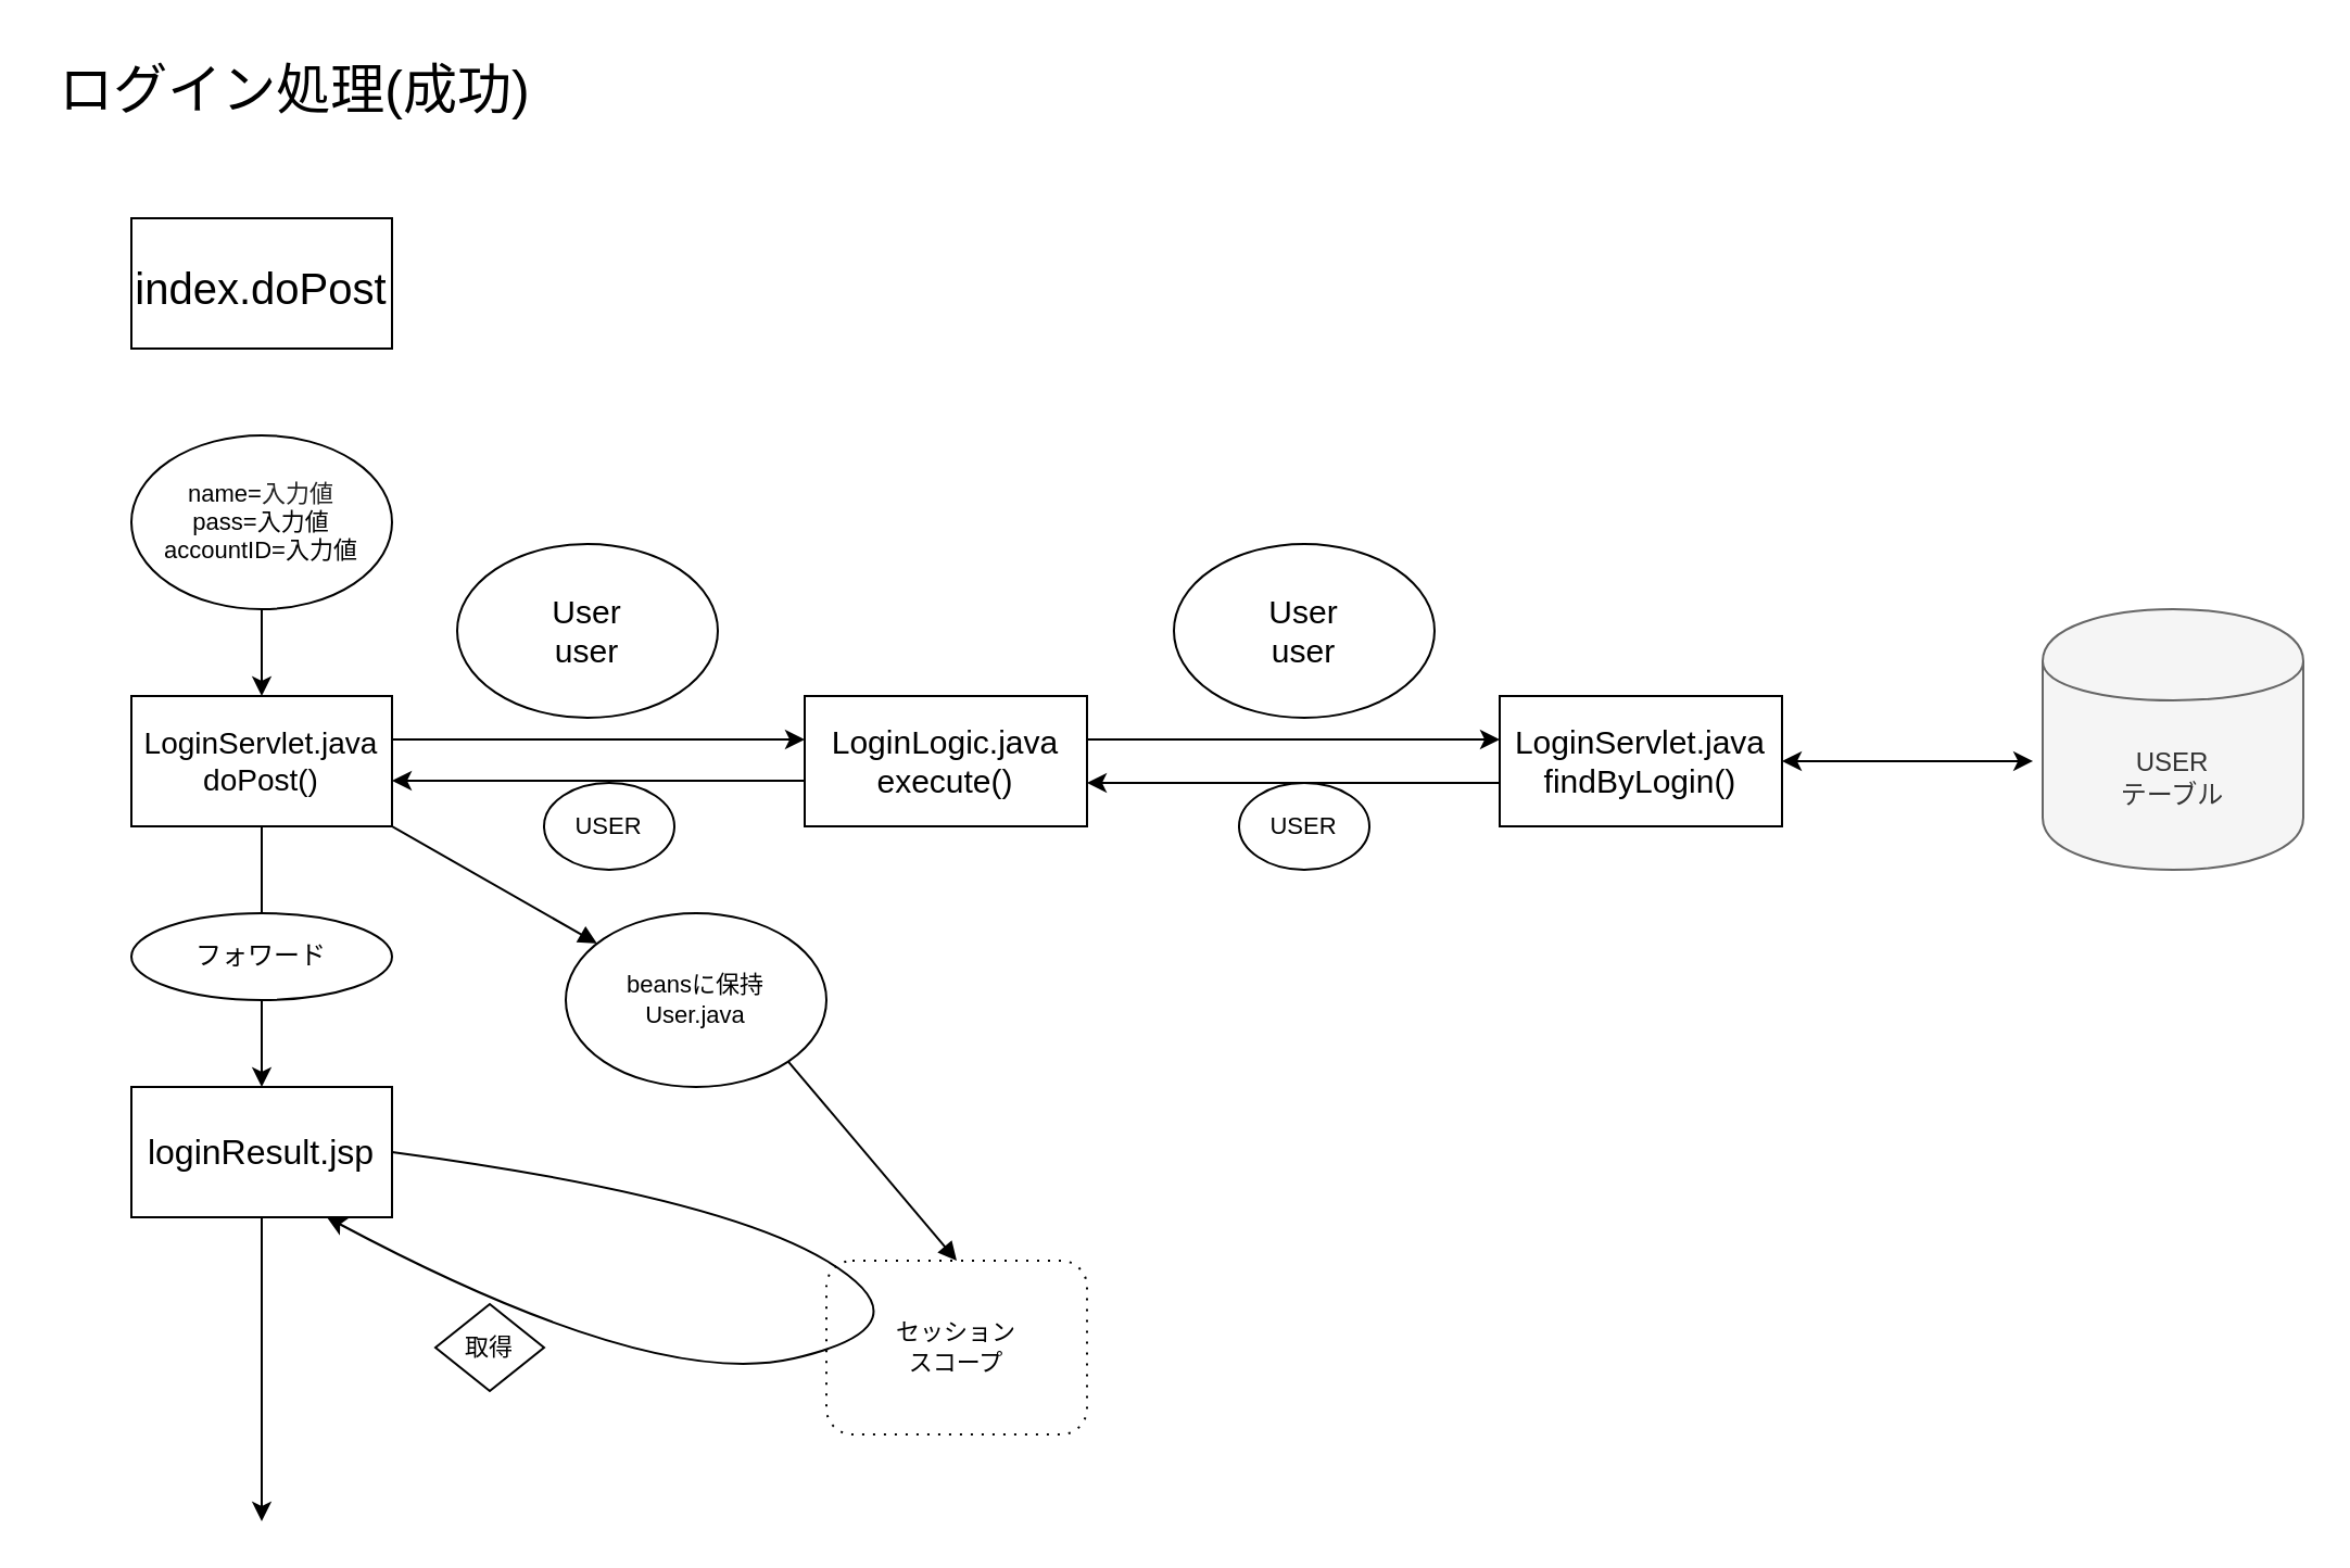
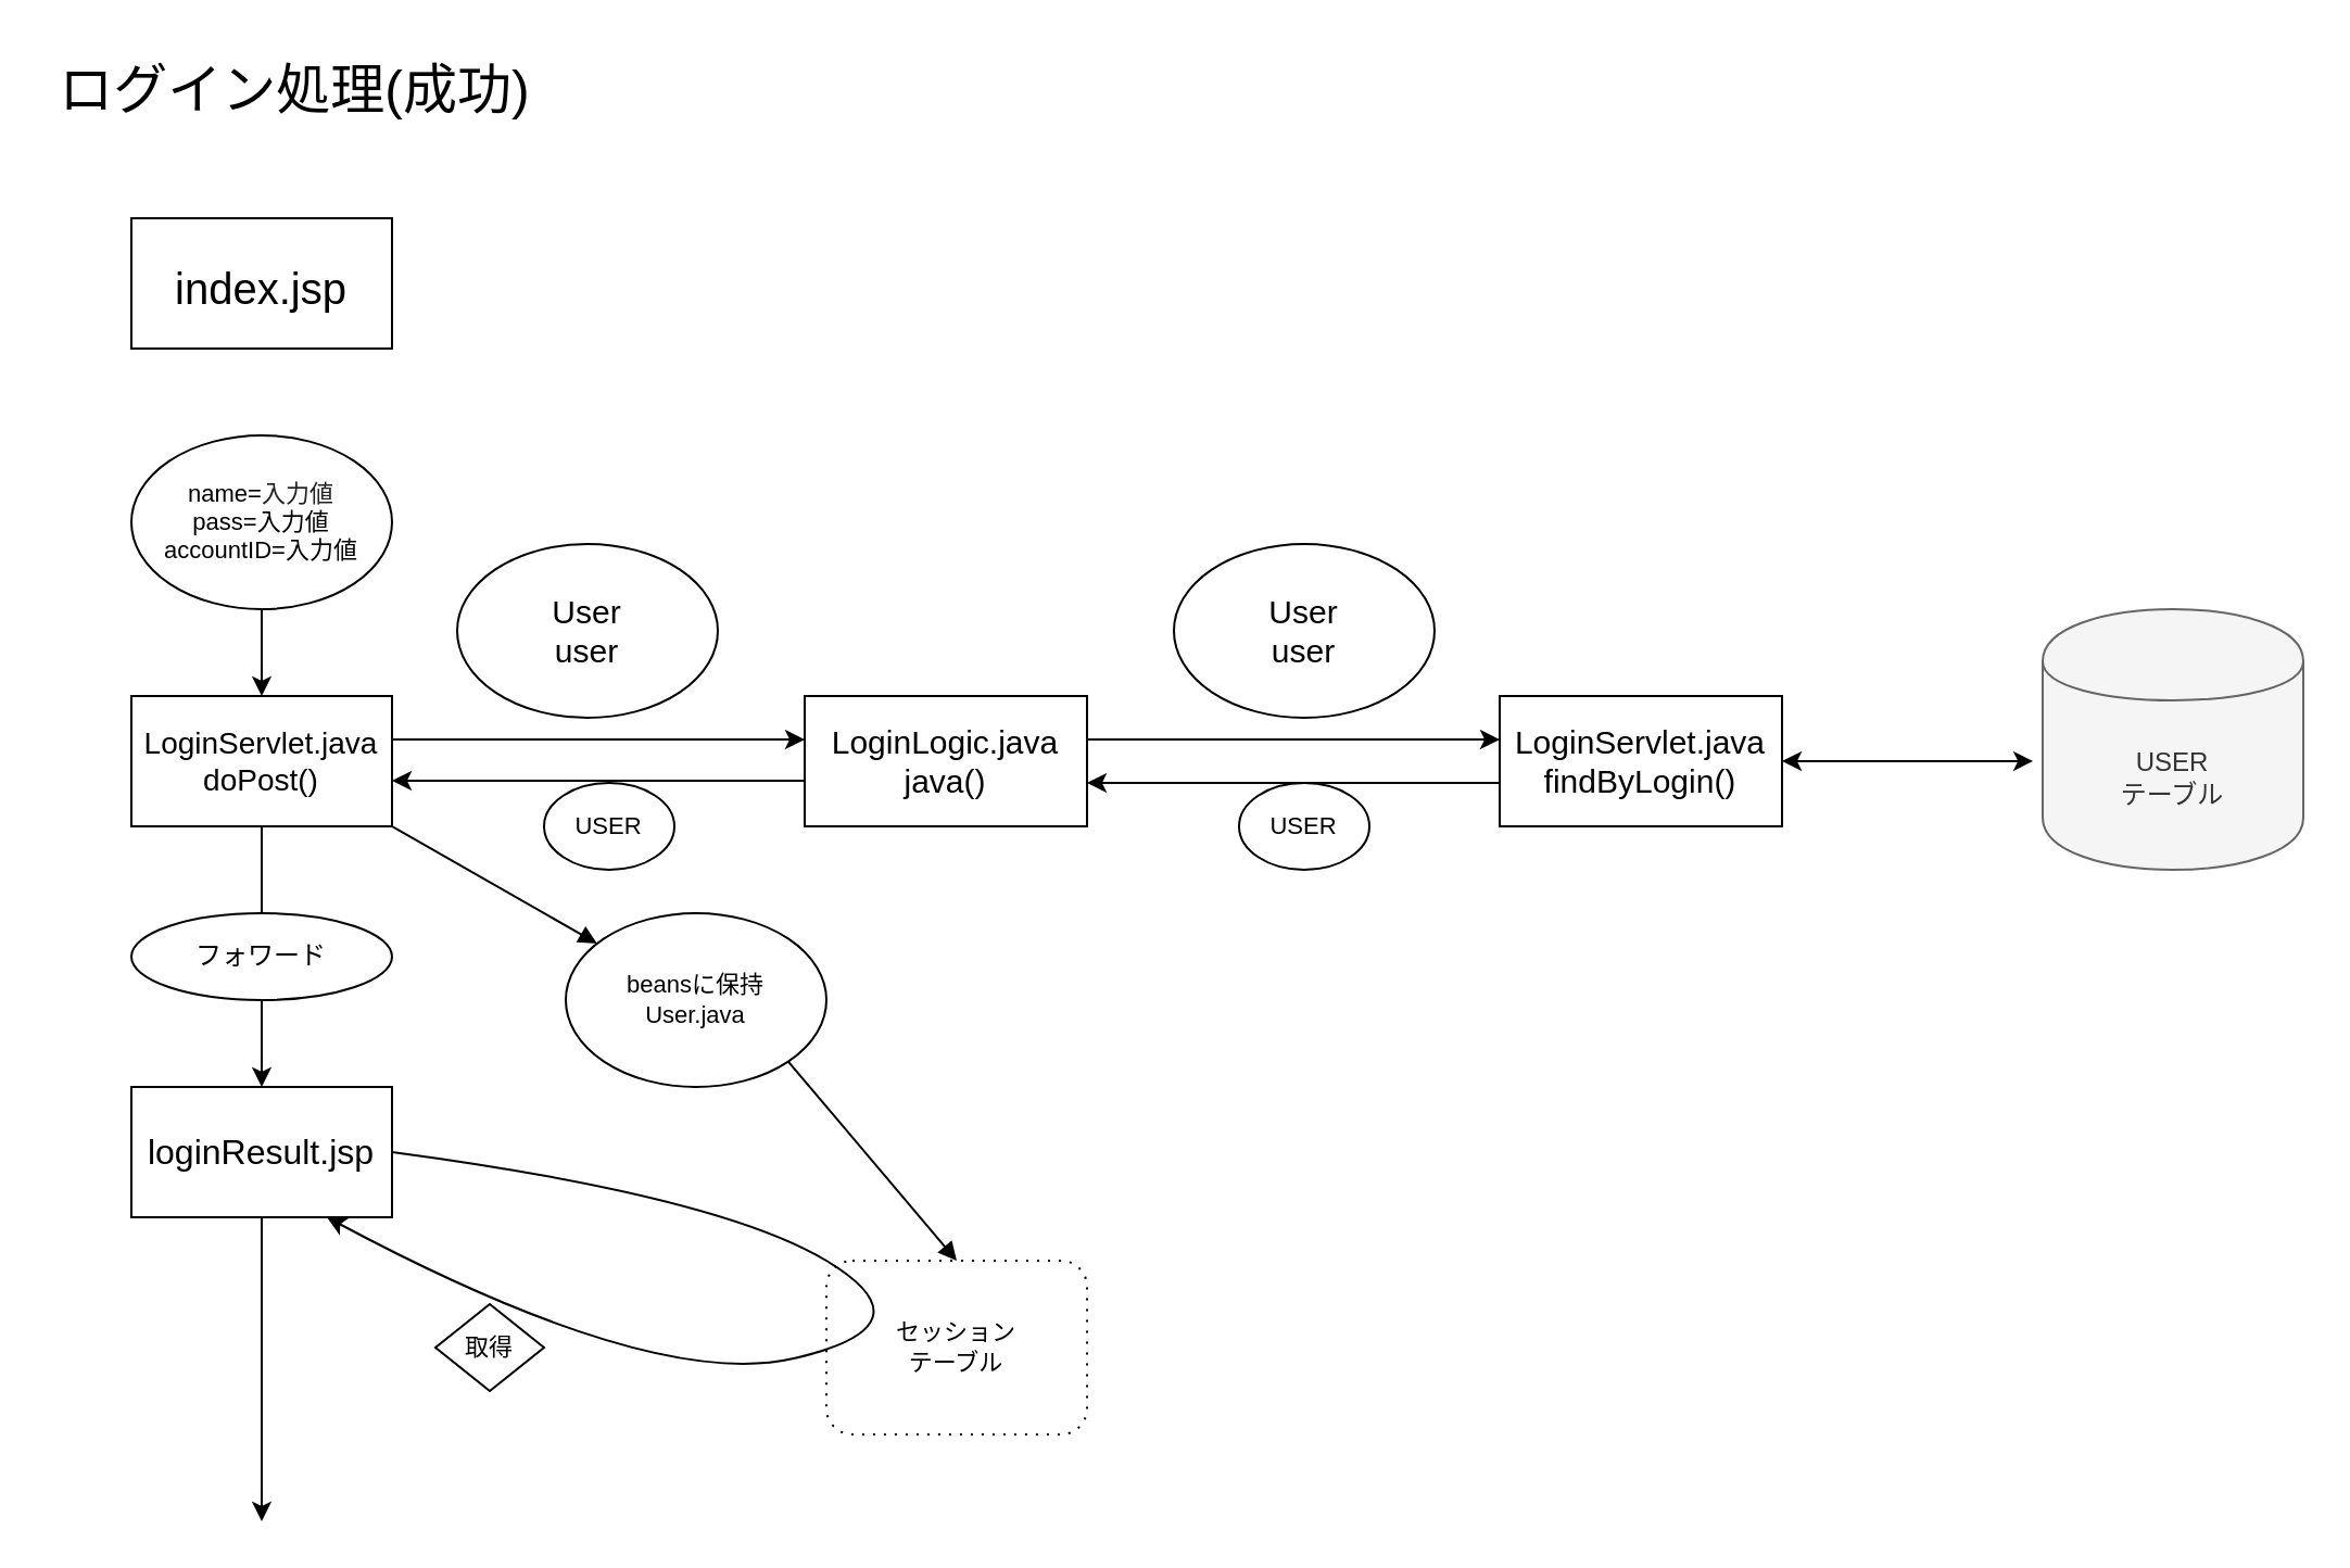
  <mxCell id="0" />
  <mxCell id="1" parent="0" />
  <mxCell id="2" value="ログイン処理(成功)" style="text;html=1;align=center;verticalAlign=middle;resizable=0;points=[];autosize=1;fontSize=25;" parent="1" vertex="1"><mxGeometry x="20" y="20" width="230" height="40" as="geometry" /></mxCell>
- <mxCell id="3" value="&lt;font style=&quot;font-size: 20px&quot;&gt;index.doPost&lt;/font&gt;" style="rounded=0;whiteSpace=wrap;html=1;fontSize=25;" parent="1" vertex="1"><mxGeometry x="60" y="100" width="120" height="60" as="geometry" /></mxCell>
+ <mxCell id="3" value="&lt;font style=&quot;font-size: 20px&quot;&gt;index.jsp&lt;/font&gt;" style="rounded=0;whiteSpace=wrap;html=1;fontSize=25;" parent="1" vertex="1"><mxGeometry x="60" y="100" width="120" height="60" as="geometry" /></mxCell>
  <mxCell id="4" value="&lt;div style=&quot;text-align: left&quot;&gt;&lt;span&gt;　name=&lt;font color=&quot;#222222&quot;&gt;入力値&lt;/font&gt;&lt;/span&gt;&lt;/div&gt;pass=入力値&lt;br style=&quot;font-size: 11px&quot;&gt;accountID=入力値" style="ellipse;whiteSpace=wrap;html=1;fontSize=11;" parent="1" vertex="1"><mxGeometry x="60" y="200" width="120" height="80" as="geometry" /></mxCell>
  <mxCell id="5" value="&lt;font style=&quot;font-size: 14px&quot;&gt;LoginServlet.java&lt;br&gt;doPost()&lt;br style=&quot;font-size: 14px&quot;&gt;&lt;/font&gt;" style="rounded=0;whiteSpace=wrap;html=1;fontSize=14;" parent="1" vertex="1"><mxGeometry x="60" y="320" width="120" height="60" as="geometry" /></mxCell>
  <mxCell id="6" value="&lt;font style=&quot;font-size: 16px&quot;&gt;loginResult.jsp&lt;/font&gt;" style="rounded=0;whiteSpace=wrap;html=1;fontSize=12;" parent="1" vertex="1"><mxGeometry x="60" y="500" width="120" height="60" as="geometry" /></mxCell>
  <mxCell id="7" value="フォワード" style="ellipse;whiteSpace=wrap;html=1;fontSize=12;" parent="1" vertex="1"><mxGeometry x="60" y="420" width="120" height="40" as="geometry" /></mxCell>
  <mxCell id="8" value="" style="endArrow=none;html=1;fontSize=12;entryX=0.5;entryY=0;entryDx=0;entryDy=0;exitX=0.5;exitY=1;exitDx=0;exitDy=0;" parent="1" source="5" target="7" edge="1"><mxGeometry width="50" height="50" relative="1" as="geometry"><mxPoint x="370" y="560" as="sourcePoint" /><mxPoint x="420" y="510" as="targetPoint" /></mxGeometry></mxCell>
  <mxCell id="9" value="" style="endArrow=classic;html=1;fontSize=12;exitX=0.5;exitY=1;exitDx=0;exitDy=0;entryX=0.5;entryY=0;entryDx=0;entryDy=0;" parent="1" source="7" target="6" edge="1"><mxGeometry width="50" height="50" relative="1" as="geometry"><mxPoint x="370" y="560" as="sourcePoint" /><mxPoint x="420" y="510" as="targetPoint" /></mxGeometry></mxCell>
  <mxCell id="10" value="" style="endArrow=classic;html=1;fontSize=12;exitX=0.5;exitY=1;exitDx=0;exitDy=0;entryX=0.5;entryY=0;entryDx=0;entryDy=0;" parent="1" source="4" target="5" edge="1"><mxGeometry width="50" height="50" relative="1" as="geometry"><mxPoint x="370" y="360" as="sourcePoint" /><mxPoint x="420" y="310" as="targetPoint" /></mxGeometry></mxCell>
- <mxCell id="11" value="LoginLogic.java&lt;br style=&quot;font-size: 15px;&quot;&gt;execute()" style="rounded=0;whiteSpace=wrap;html=1;fontSize=15;" parent="1" vertex="1"><mxGeometry x="370" y="320" width="130" height="60" as="geometry" /></mxCell>
+ <mxCell id="11" value="LoginLogic.java&lt;br style=&quot;font-size: 15px;&quot;&gt;java()" style="rounded=0;whiteSpace=wrap;html=1;fontSize=15;" parent="1" vertex="1"><mxGeometry x="370" y="320" width="130" height="60" as="geometry" /></mxCell>
  <mxCell id="12" value="" style="endArrow=classic;html=1;fontSize=15;exitX=0;exitY=0.65;exitDx=0;exitDy=0;exitPerimeter=0;entryX=1;entryY=0.65;entryDx=0;entryDy=0;entryPerimeter=0;" parent="1" source="11" target="5" edge="1"><mxGeometry width="50" height="50" relative="1" as="geometry"><mxPoint x="390" y="260" as="sourcePoint" /><mxPoint x="440" y="210" as="targetPoint" /></mxGeometry></mxCell>
  <mxCell id="13" value="User&lt;br&gt;user" style="ellipse;whiteSpace=wrap;html=1;fontSize=15;" parent="1" vertex="1"><mxGeometry x="210" y="250" width="120" height="80" as="geometry" /></mxCell>
  <mxCell id="14" value="" style="endArrow=classic;html=1;fontSize=15;exitX=1;exitY=0.25;exitDx=0;exitDy=0;entryX=0;entryY=0.25;entryDx=0;entryDy=0;" parent="1" edge="1"><mxGeometry width="50" height="50" relative="1" as="geometry"><mxPoint x="500" y="340" as="sourcePoint" /><mxPoint x="690" y="340" as="targetPoint" /></mxGeometry></mxCell>
  <mxCell id="15" value="" style="endArrow=classic;html=1;fontSize=15;exitX=1;exitY=0.25;exitDx=0;exitDy=0;entryX=0;entryY=0.25;entryDx=0;entryDy=0;" parent="1" edge="1"><mxGeometry width="50" height="50" relative="1" as="geometry"><mxPoint x="180" y="340" as="sourcePoint" /><mxPoint x="370" y="340" as="targetPoint" /></mxGeometry></mxCell>
  <mxCell id="16" value="LoginServlet.java&lt;br style=&quot;font-size: 15px&quot;&gt;findByLogin()" style="rounded=0;whiteSpace=wrap;html=1;fontSize=15;" parent="1" vertex="1"><mxGeometry x="690" y="320" width="130" height="60" as="geometry" /></mxCell>
  <mxCell id="17" value="" style="endArrow=classic;html=1;fontSize=15;exitX=0;exitY=0.65;exitDx=0;exitDy=0;exitPerimeter=0;entryX=1;entryY=0.65;entryDx=0;entryDy=0;entryPerimeter=0;" parent="1" edge="1"><mxGeometry width="50" height="50" relative="1" as="geometry"><mxPoint x="690" y="360" as="sourcePoint" /><mxPoint x="500" y="360" as="targetPoint" /></mxGeometry></mxCell>
  <mxCell id="18" value="USER&lt;br&gt;テーブル" style="shape=cylinder;whiteSpace=wrap;html=1;boundedLbl=1;backgroundOutline=1;fillColor=#f5f5f5;strokeColor=#666666;fontColor=#333333;" parent="1" vertex="1"><mxGeometry x="940" y="280" width="120" height="120" as="geometry" /></mxCell>
  <mxCell id="19" value="" style="endArrow=classic;startArrow=classic;html=1;exitX=1;exitY=0.5;exitDx=0;exitDy=0;entryX=-0.037;entryY=0.583;entryDx=0;entryDy=0;entryPerimeter=0;" parent="1" source="16" target="18" edge="1"><mxGeometry width="50" height="50" relative="1" as="geometry"><mxPoint x="840" y="380" as="sourcePoint" /><mxPoint x="890" y="330" as="targetPoint" /></mxGeometry></mxCell>
  <mxCell id="20" value="beansに保持&lt;br&gt;User.java" style="ellipse;whiteSpace=wrap;html=1;fontSize=11;" parent="1" vertex="1"><mxGeometry x="260" y="420" width="120" height="80" as="geometry" /></mxCell>
- <mxCell id="21" value="セッション&lt;br&gt;スコープ" style="shape=ext;rounded=1;html=1;whiteSpace=wrap;dashed=1;dashPattern=1 4;fontSize=11;" parent="1" vertex="1"><mxGeometry x="380" y="580" width="120" height="80" as="geometry" /></mxCell>
+ <mxCell id="21" value="セッション&lt;br&gt;テーブル" style="shape=ext;rounded=1;html=1;whiteSpace=wrap;dashed=1;dashPattern=1 4;fontSize=11;" parent="1" vertex="1"><mxGeometry x="380" y="580" width="120" height="80" as="geometry" /></mxCell>
  <mxCell id="22" value="" style="endArrow=block;endFill=1;endSize=6;html=1;fontSize=11;exitX=1;exitY=1;exitDx=0;exitDy=0;" parent="1" source="5" target="20" edge="1"><mxGeometry width="100" relative="1" as="geometry"><mxPoint x="190" y="393" as="sourcePoint" /><mxPoint x="290" y="393" as="targetPoint" /></mxGeometry></mxCell>
  <mxCell id="23" value="" style="endArrow=block;endFill=1;endSize=6;html=1;fontSize=11;exitX=1;exitY=1;exitDx=0;exitDy=0;entryX=0.5;entryY=0;entryDx=0;entryDy=0;" parent="1" source="20" target="21" edge="1"><mxGeometry width="100" relative="1" as="geometry"><mxPoint x="290" y="530" as="sourcePoint" /><mxPoint x="390" y="530" as="targetPoint" /></mxGeometry></mxCell>
  <mxCell id="24" value="" style="curved=1;endArrow=classic;html=1;fontSize=11;exitX=1;exitY=0.5;exitDx=0;exitDy=0;" parent="1" source="6" edge="1"><mxGeometry width="50" height="50" relative="1" as="geometry"><mxPoint x="230" y="620" as="sourcePoint" /><mxPoint x="150" y="560" as="targetPoint" /><Array as="points"><mxPoint x="330" y="550" /><mxPoint x="430" y="610" /><mxPoint x="300" y="640" /></Array></mxGeometry></mxCell>
  <mxCell id="25" value="取得" style="rhombus;whiteSpace=wrap;html=1;fontSize=11;" parent="1" vertex="1"><mxGeometry x="200" y="600" width="50" height="40" as="geometry" /></mxCell>
  <mxCell id="26" value="User&lt;br&gt;user" style="ellipse;whiteSpace=wrap;html=1;fontSize=15;" parent="1" vertex="1"><mxGeometry x="540" y="250" width="120" height="80" as="geometry" /></mxCell>
  <mxCell id="27" value="USER" style="ellipse;whiteSpace=wrap;html=1;fontSize=11;" parent="1" vertex="1"><mxGeometry x="250" y="360" width="60" height="40" as="geometry" /></mxCell>
  <mxCell id="28" value="USER" style="ellipse;whiteSpace=wrap;html=1;fontSize=11;" parent="1" vertex="1"><mxGeometry x="570" y="360" width="60" height="40" as="geometry" /></mxCell>
  <mxCell id="29" value="" style="endArrow=classic;html=1;exitX=0.5;exitY=1;exitDx=0;exitDy=0;" edge="1" parent="1" source="6"><mxGeometry width="50" height="50" relative="1" as="geometry"><mxPoint x="400" y="660" as="sourcePoint" /><mxPoint x="120" y="700" as="targetPoint" /></mxGeometry></mxCell>
